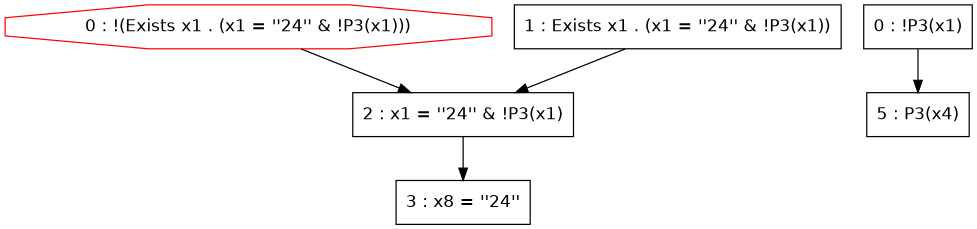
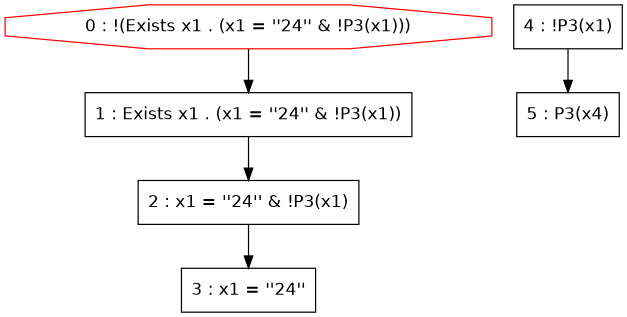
  digraph {
    fontname="DejaVu Sans"
    node [fontname="DejaVu Sans" shape=box]
    edge [fontname="DejaVu Sans"]
    n1 [color=red label="0 : !(Exists x1 . (x1 = ''24'' & !P3(x1)))" shape=octagon]
    n2 [label="1 : Exists x1 . (x1 = ''24'' & !P3(x1))"]
    n3 [label="2 : x1 = ''24'' & !P3(x1)"]
-   n4 [label="3 : x8 = ''24''"]
-   n5 [label="0 : !P3(x1)"]
+   n4 [label="3 : x1 = ''24''"]
+   n5 [label="4 : !P3(x1)"]
    n6 [label="5 : P3(x4)"]
-   n1 -> n3
+   n1 -> n2
    n2 -> n3
    n3 -> n4
    n5 -> n6
  }
